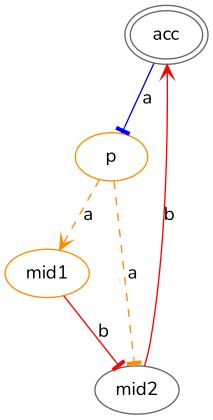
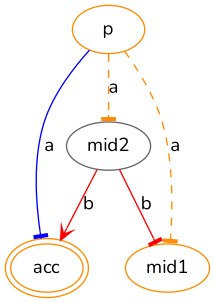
  digraph {
    fontname=Nunito
    rankdir=TB
    node [color=gray40 fontname=Nunito]
    edge [arrowhead=tee color=darkorange fontname=Nunito style=solid]
-   acc [peripheries=2]
+   acc [color=darkorange peripheries=2]
    p [color=darkorange]
    mid1 [color=darkorange]
    mid2
-   acc -> p [color=blue label=a]
-   p -> mid1 [arrowhead=vee label=a style=dashed]
+   p -> acc [color=blue label=a]
+   p -> mid1 [label=a style=dashed]
    p -> mid2 [label=a style=dashed]
    mid2 -> acc [arrowhead=vee color=red label=b]
-   mid1 -> mid2 [color=red label=b]
+   mid2 -> mid1 [color=red label=b]
  }
